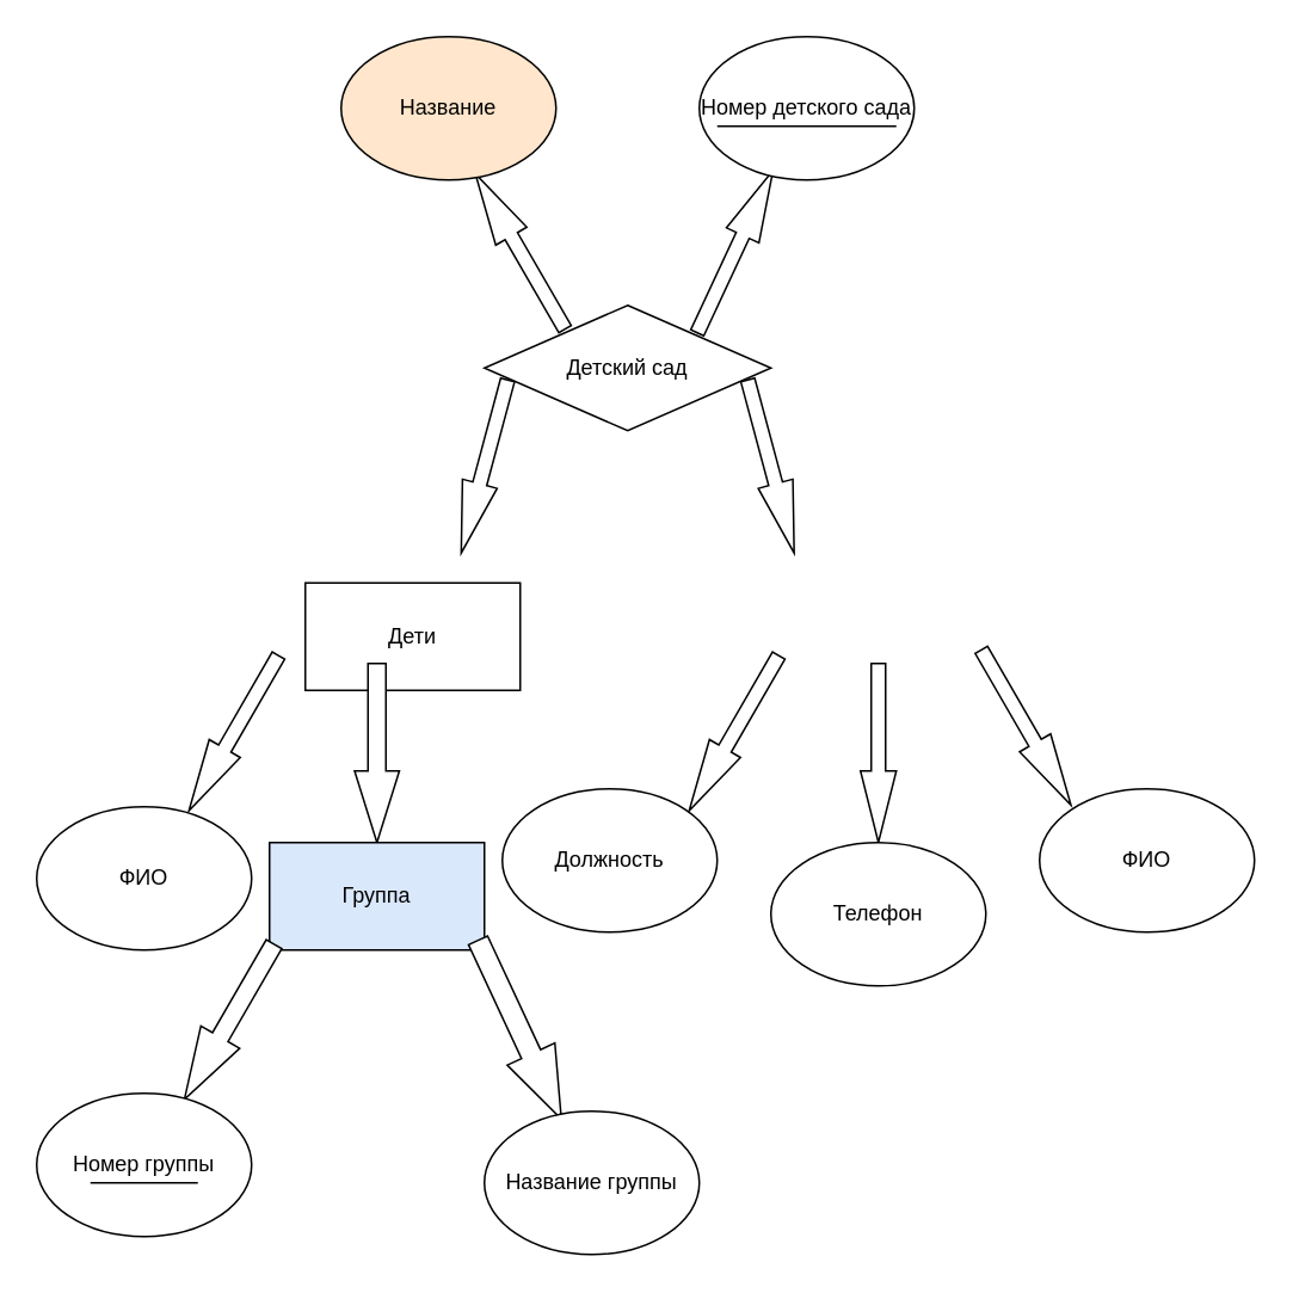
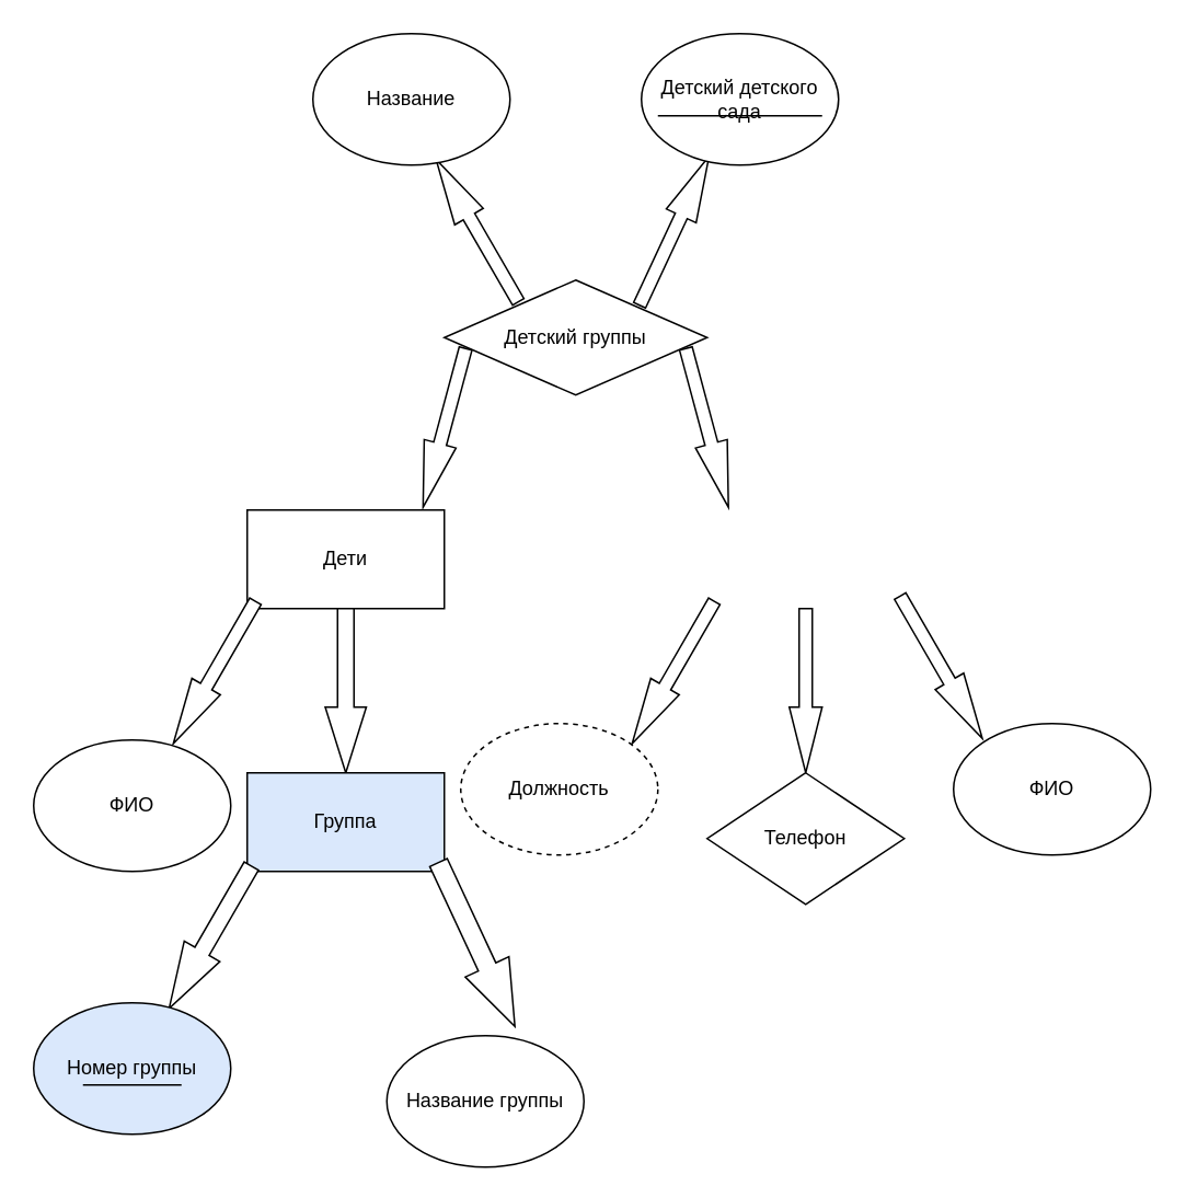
  <mxCell id="0" />
  <mxCell id="1" parent="0" />
- <mxCell id="2" value="&lt;font style=&quot;vertical-align: inherit;&quot;&gt;&lt;font style=&quot;vertical-align: inherit;&quot;&gt;Детский сад&lt;/font&gt;&lt;/font&gt;" style="rhombus;whiteSpace=wrap;html=1;" vertex="1" parent="1"><mxGeometry x="270" y="170" width="160" height="70" as="geometry" /></mxCell>
+ <mxCell id="2" value="&lt;font style=&quot;vertical-align: inherit;&quot;&gt;&lt;font style=&quot;vertical-align: inherit;&quot;&gt;Детский группы&lt;/font&gt;&lt;/font&gt;" style="rhombus;whiteSpace=wrap;html=1;" vertex="1" parent="1"><mxGeometry x="270" y="170" width="160" height="70" as="geometry" /></mxCell>
  <mxCell id="3" value="" style="html=1;shadow=0;dashed=0;align=center;verticalAlign=middle;shape=mxgraph.arrows2.arrow;dy=0.6;dx=40;direction=north;notch=0;rotation=25;" vertex="1" parent="1"><mxGeometry x="400" y="90" width="20" height="100" as="geometry" /></mxCell>
- <mxCell id="4" value="&lt;font style=&quot;vertical-align: inherit;&quot;&gt;&lt;font style=&quot;vertical-align: inherit;&quot;&gt;&lt;font style=&quot;vertical-align: inherit;&quot;&gt;&lt;font style=&quot;vertical-align: inherit;&quot;&gt;Номер детского сада&lt;/font&gt;&lt;/font&gt;&lt;/font&gt;&lt;/font&gt;" style="ellipse;whiteSpace=wrap;html=1;" vertex="1" parent="1"><mxGeometry x="390" y="20" width="120" height="80" as="geometry" /></mxCell>
+ <mxCell id="4" value="&lt;font style=&quot;vertical-align: inherit;&quot;&gt;&lt;font style=&quot;vertical-align: inherit;&quot;&gt;&lt;font style=&quot;vertical-align: inherit;&quot;&gt;&lt;font style=&quot;vertical-align: inherit;&quot;&gt;Детский детского сада&lt;/font&gt;&lt;/font&gt;&lt;/font&gt;&lt;/font&gt;" style="ellipse;whiteSpace=wrap;html=1;" vertex="1" parent="1"><mxGeometry x="390" y="20" width="120" height="80" as="geometry" /></mxCell>
  <mxCell id="5" value="" style="html=1;shadow=0;dashed=0;align=center;verticalAlign=middle;shape=mxgraph.arrows2.arrow;dy=0.6;dx=40;direction=north;notch=0;rotation=-30;" vertex="1" parent="1"><mxGeometry x="280" y="90" width="20" height="100" as="geometry" /></mxCell>
- <mxCell id="6" value="&lt;font style=&quot;vertical-align: inherit;&quot;&gt;&lt;font style=&quot;vertical-align: inherit;&quot;&gt;Название&lt;/font&gt;&lt;/font&gt;" style="ellipse;whiteSpace=wrap;html=1;fillColor=#ffe6cc;" vertex="1" parent="1"><mxGeometry x="190" y="20" width="120" height="80" as="geometry" /></mxCell>
+ <mxCell id="6" value="&lt;font style=&quot;vertical-align: inherit;&quot;&gt;&lt;font style=&quot;vertical-align: inherit;&quot;&gt;Название&lt;/font&gt;&lt;/font&gt;" style="ellipse;whiteSpace=wrap;html=1;" vertex="1" parent="1"><mxGeometry x="190" y="20" width="120" height="80" as="geometry" /></mxCell>
  <mxCell id="7" value="" style="html=1;shadow=0;dashed=0;align=center;verticalAlign=middle;shape=mxgraph.arrows2.arrow;dy=0.6;dx=40;direction=south;notch=0;rotation=-15;" vertex="1" parent="1"><mxGeometry x="420" y="210" width="20" height="100" as="geometry" /></mxCell>
  <mxCell id="8" value="" style="html=1;shadow=0;dashed=0;align=center;verticalAlign=middle;shape=mxgraph.arrows2.arrow;dy=0.6;dx=40;direction=south;notch=0;rotation=15;" vertex="1" parent="1"><mxGeometry x="260" y="210" width="20" height="100" as="geometry" /></mxCell>
- <mxCell id="9" value="&lt;font style=&quot;vertical-align: inherit;&quot;&gt;&lt;font style=&quot;vertical-align: inherit;&quot;&gt;Дети&lt;/font&gt;&lt;/font&gt;" style="rounded=0;whiteSpace=wrap;html=1;" vertex="1" parent="1"><mxGeometry x="170" y="325" width="120" height="60" as="geometry" /></mxCell>
+ <mxCell id="9" value="&lt;font style=&quot;vertical-align: inherit;&quot;&gt;&lt;font style=&quot;vertical-align: inherit;&quot;&gt;Дети&lt;/font&gt;&lt;/font&gt;" style="rounded=0;whiteSpace=wrap;html=1;" vertex="1" parent="1"><mxGeometry x="150" y="310" width="120" height="60" as="geometry" /></mxCell>
  <mxCell id="10" value="" style="html=1;shadow=0;dashed=0;align=center;verticalAlign=middle;shape=mxgraph.arrows2.arrow;dy=0.6;dx=40;notch=0;rotation=60;" vertex="1" parent="1"><mxGeometry x="522.5" y="395.67" width="100" height="20" as="geometry" /></mxCell>
  <mxCell id="11" value="&lt;font style=&quot;vertical-align: inherit;&quot;&gt;&lt;font style=&quot;vertical-align: inherit;&quot;&gt;ФИО&lt;/font&gt;&lt;/font&gt;" style="ellipse;whiteSpace=wrap;html=1;" vertex="1" parent="1"><mxGeometry x="580" y="440" width="120" height="80" as="geometry" /></mxCell>
  <mxCell id="12" value="" style="html=1;shadow=0;dashed=0;align=center;verticalAlign=middle;shape=mxgraph.arrows2.arrow;dy=0.6;dx=40;direction=north;notch=0;rotation=-180;" vertex="1" parent="1"><mxGeometry x="480" y="370" width="20" height="100" as="geometry" /></mxCell>
- <mxCell id="13" value="&lt;font style=&quot;vertical-align: inherit;&quot;&gt;&lt;font style=&quot;vertical-align: inherit;&quot;&gt;&lt;font style=&quot;vertical-align: inherit;&quot;&gt;&lt;font style=&quot;vertical-align: inherit;&quot;&gt;Телефон&lt;/font&gt;&lt;/font&gt;&lt;/font&gt;&lt;/font&gt;" style="ellipse;whiteSpace=wrap;html=1;" vertex="1" parent="1"><mxGeometry x="430" y="470" width="120" height="80" as="geometry" /></mxCell>
+ <mxCell id="13" value="&lt;font style=&quot;vertical-align: inherit;&quot;&gt;&lt;font style=&quot;vertical-align: inherit;&quot;&gt;&lt;font style=&quot;vertical-align: inherit;&quot;&gt;&lt;font style=&quot;vertical-align: inherit;&quot;&gt;Телефон&lt;/font&gt;&lt;/font&gt;&lt;/font&gt;&lt;/font&gt;" style="rhombus;whiteSpace=wrap;html=1;" vertex="1" parent="1"><mxGeometry x="430" y="470" width="120" height="80" as="geometry" /></mxCell>
  <mxCell id="14" value="" style="html=1;shadow=0;dashed=0;align=center;verticalAlign=middle;shape=mxgraph.arrows2.arrow;dy=0.6;dx=40;notch=0;rotation=-240;" vertex="1" parent="1"><mxGeometry x="359.33" y="398.84" width="100" height="20" as="geometry" /></mxCell>
- <mxCell id="15" value="&lt;font style=&quot;vertical-align: inherit;&quot;&gt;&lt;font style=&quot;vertical-align: inherit;&quot;&gt;Должность&lt;/font&gt;&lt;/font&gt;" style="ellipse;whiteSpace=wrap;html=1;" vertex="1" parent="1"><mxGeometry x="280" y="440" width="120" height="80" as="geometry" /></mxCell>
+ <mxCell id="15" value="&lt;font style=&quot;vertical-align: inherit;&quot;&gt;&lt;font style=&quot;vertical-align: inherit;&quot;&gt;Должность&lt;/font&gt;&lt;/font&gt;" style="ellipse;whiteSpace=wrap;html=1;dashed=1;" vertex="1" parent="1"><mxGeometry x="280" y="440" width="120" height="80" as="geometry" /></mxCell>
  <mxCell id="16" value="" style="html=1;shadow=0;dashed=0;align=center;verticalAlign=middle;shape=mxgraph.arrows2.arrow;dy=0.6;dx=40;notch=0;rotation=90;" vertex="1" parent="1"><mxGeometry x="160" y="407.5" width="100" height="25" as="geometry" /></mxCell>
  <mxCell id="17" value="&lt;font style=&quot;vertical-align: inherit;&quot;&gt;&lt;font style=&quot;vertical-align: inherit;&quot;&gt;Группа&lt;/font&gt;&lt;/font&gt;" style="rounded=0;whiteSpace=wrap;html=1;fillColor=#dae8fc;" vertex="1" parent="1"><mxGeometry x="150" y="470" width="120" height="60" as="geometry" /></mxCell>
  <mxCell id="18" value="" style="html=1;shadow=0;dashed=0;align=center;verticalAlign=middle;shape=mxgraph.arrows2.arrow;dy=0.6;dx=40;direction=south;notch=0;rotation=30;" vertex="1" parent="1"><mxGeometry x="120" y="358.84" width="20" height="100" as="geometry" /></mxCell>
  <mxCell id="19" value="&lt;font style=&quot;vertical-align: inherit;&quot;&gt;&lt;font style=&quot;vertical-align: inherit;&quot;&gt;ФИО&lt;/font&gt;&lt;/font&gt;" style="ellipse;whiteSpace=wrap;html=1;" vertex="1" parent="1"><mxGeometry x="20" y="450" width="120" height="80" as="geometry" /></mxCell>
  <mxCell id="20" value="" style="html=1;shadow=0;dashed=0;align=center;verticalAlign=middle;shape=mxgraph.arrows2.arrow;dy=0.6;dx=40;direction=south;notch=0;rotation=30;" vertex="1" parent="1"><mxGeometry x="115" y="520" width="25" height="100" as="geometry" /></mxCell>
  <mxCell id="21" value="" style="html=1;shadow=0;dashed=0;align=center;verticalAlign=middle;shape=mxgraph.arrows2.arrow;dy=0.6;dx=40;notch=0;rotation=65;" vertex="1" parent="1"><mxGeometry x="234.7" y="559.81" width="110" height="29.33" as="geometry" /></mxCell>
- <mxCell id="22" value="&lt;font style=&quot;vertical-align: inherit;&quot;&gt;&lt;font style=&quot;vertical-align: inherit;&quot;&gt;&lt;font style=&quot;vertical-align: inherit;&quot;&gt;&lt;font style=&quot;vertical-align: inherit;&quot;&gt;Номер группы&lt;/font&gt;&lt;/font&gt;&lt;/font&gt;&lt;/font&gt;" style="ellipse;whiteSpace=wrap;html=1;" vertex="1" parent="1"><mxGeometry x="20" y="610" width="120" height="80" as="geometry" /></mxCell>
- <mxCell id="23" value="&lt;font style=&quot;vertical-align: inherit;&quot;&gt;&lt;font style=&quot;vertical-align: inherit;&quot;&gt;Название группы&lt;/font&gt;&lt;/font&gt;" style="ellipse;whiteSpace=wrap;html=1;" vertex="1" parent="1"><mxGeometry x="270" y="620" width="120" height="80" as="geometry" /></mxCell>
+ <mxCell id="22" value="&lt;font style=&quot;vertical-align: inherit;&quot;&gt;&lt;font style=&quot;vertical-align: inherit;&quot;&gt;&lt;font style=&quot;vertical-align: inherit;&quot;&gt;&lt;font style=&quot;vertical-align: inherit;&quot;&gt;Номер группы&lt;/font&gt;&lt;/font&gt;&lt;/font&gt;&lt;/font&gt;" style="ellipse;whiteSpace=wrap;html=1;fillColor=#dae8fc;" vertex="1" parent="1"><mxGeometry x="20" y="610" width="120" height="80" as="geometry" /></mxCell>
+ <mxCell id="23" value="&lt;font style=&quot;vertical-align: inherit;&quot;&gt;&lt;font style=&quot;vertical-align: inherit;&quot;&gt;Название группы&lt;/font&gt;&lt;/font&gt;" style="ellipse;whiteSpace=wrap;html=1;" vertex="1" parent="1"><mxGeometry x="235" y="630" width="120" height="80" as="geometry" /></mxCell>
  <mxCell id="24" value="" style="endArrow=none;html=1;rounded=0;" edge="1" parent="1"><mxGeometry width="50" height="50" relative="1" as="geometry"><mxPoint x="400" y="70" as="sourcePoint" /><mxPoint x="500" y="70" as="targetPoint" /></mxGeometry></mxCell>
  <mxCell id="25" value="" style="endArrow=none;html=1;rounded=0;" edge="1" parent="1"><mxGeometry width="50" height="50" relative="1" as="geometry"><mxPoint x="50" y="660" as="sourcePoint" /><mxPoint x="110" y="660" as="targetPoint" /></mxGeometry></mxCell>
